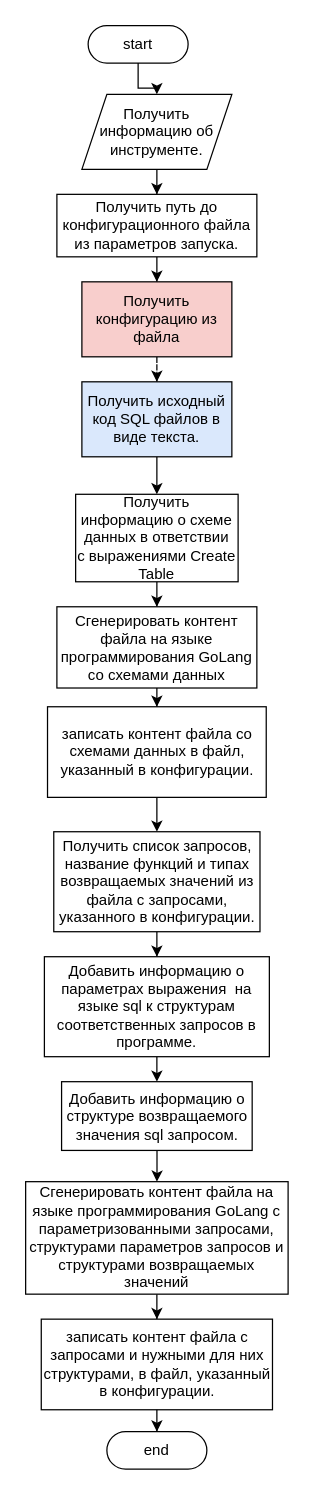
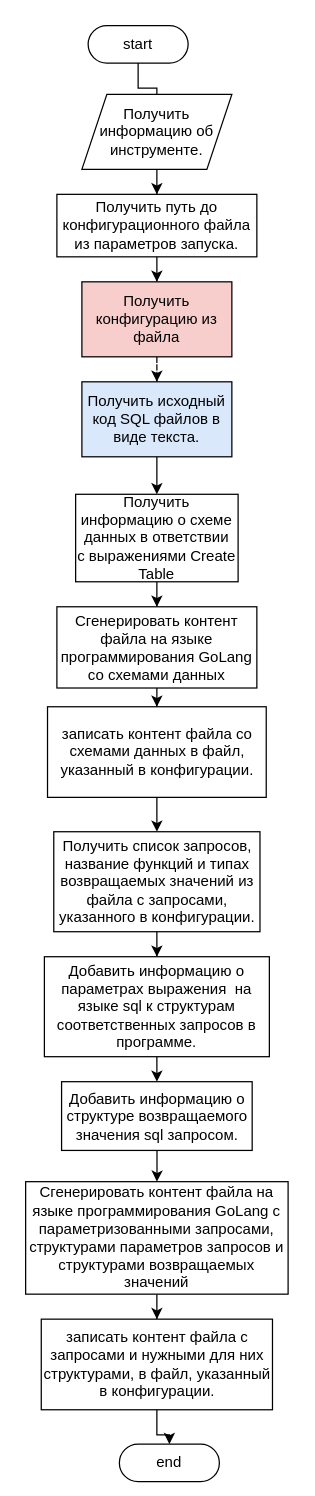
  <mxCell id="0" />
  <mxCell id="1" parent="0" />
- <mxCell id="2" value="" style="edgeStyle=orthogonalEdgeStyle;rounded=0;orthogonalLoop=1;jettySize=auto;html=1;" edge="1" parent="1" source="3" target="5"><mxGeometry relative="1" as="geometry" /></mxCell>
+ <mxCell id="2" value="" style="edgeStyle=orthogonalEdgeStyle;rounded=0;orthogonalLoop=1;jettySize=auto;html=1;endArrow=none;" edge="1" parent="1" source="3" target="5"><mxGeometry relative="1" as="geometry" /></mxCell>
  <mxCell id="3" value="start" style="html=1;dashed=0;whiteSpace=wrap;shape=mxgraph.dfd.start" vertex="1" parent="1"><mxGeometry x="70" y="20" width="80" height="30" as="geometry" /></mxCell>
  <mxCell id="4" value="" style="edgeStyle=orthogonalEdgeStyle;rounded=0;orthogonalLoop=1;jettySize=auto;html=1;" edge="1" parent="1" source="5" target="7"><mxGeometry relative="1" as="geometry" /></mxCell>
  <mxCell id="5" value="Получить информацию об инструменте." style="shape=parallelogram;perimeter=parallelogramPerimeter;whiteSpace=wrap;html=1;fixedSize=1;" vertex="1" parent="1"><mxGeometry x="65" y="75" width="120" height="60" as="geometry" /></mxCell>
  <mxCell id="6" value="" style="edgeStyle=orthogonalEdgeStyle;rounded=0;orthogonalLoop=1;jettySize=auto;html=1;" edge="1" parent="1" source="7" target="9"><mxGeometry relative="1" as="geometry" /></mxCell>
  <mxCell id="7" value="Получить путь до конфигурационного файла из параметров запуска." style="whiteSpace=wrap;html=1;" vertex="1" parent="1"><mxGeometry x="45" y="155" width="160" height="50" as="geometry" /></mxCell>
  <mxCell id="8" value="" style="edgeStyle=orthogonalEdgeStyle;rounded=0;orthogonalLoop=1;jettySize=auto;html=1;dashed=1;" edge="1" parent="1" source="9" target="11"><mxGeometry relative="1" as="geometry" /></mxCell>
  <mxCell id="9" value="Получить конфигурацию из файла" style="whiteSpace=wrap;html=1;fillColor=#f8cecc;" vertex="1" parent="1"><mxGeometry x="65" y="225" width="120" height="60" as="geometry" /></mxCell>
  <mxCell id="10" value="" style="edgeStyle=orthogonalEdgeStyle;rounded=0;orthogonalLoop=1;jettySize=auto;html=1;" edge="1" parent="1" source="11" target="13"><mxGeometry relative="1" as="geometry" /></mxCell>
  <mxCell id="11" value="Получить исходный код SQL файлов в виде текста." style="whiteSpace=wrap;html=1;fillColor=#dae8fc;" vertex="1" parent="1"><mxGeometry x="65" y="305" width="120" height="60" as="geometry" /></mxCell>
  <mxCell id="12" value="" style="edgeStyle=orthogonalEdgeStyle;rounded=0;orthogonalLoop=1;jettySize=auto;html=1;" edge="1" parent="1" source="13" target="15"><mxGeometry relative="1" as="geometry" /></mxCell>
  <mxCell id="13" value="Получить информацию о схеме данных в ответствии с&amp;nbsp;выражениями Create Table" style="whiteSpace=wrap;html=1;" vertex="1" parent="1"><mxGeometry x="60" y="395" width="130" height="70" as="geometry" /></mxCell>
  <mxCell id="14" value="" style="edgeStyle=orthogonalEdgeStyle;rounded=0;orthogonalLoop=1;jettySize=auto;html=1;" edge="1" parent="1" source="15" target="17"><mxGeometry relative="1" as="geometry" /></mxCell>
  <mxCell id="15" value="Сгенерировать контент файла на языке программирования GoLang со схемами данных" style="whiteSpace=wrap;html=1;" vertex="1" parent="1"><mxGeometry x="45" y="485" width="160" height="65" as="geometry" /></mxCell>
  <mxCell id="16" value="" style="edgeStyle=orthogonalEdgeStyle;rounded=0;orthogonalLoop=1;jettySize=auto;html=1;" edge="1" parent="1" source="17" target="20"><mxGeometry relative="1" as="geometry" /></mxCell>
  <mxCell id="17" value="записать контент файла со схемами данных в файл, указанный в конфигурации." style="whiteSpace=wrap;html=1;" vertex="1" parent="1"><mxGeometry x="37.5" y="565" width="175" height="72.5" as="geometry" /></mxCell>
  <mxCell id="18" value="" style="edgeStyle=orthogonalEdgeStyle;rounded=0;orthogonalLoop=1;jettySize=auto;html=1;" edge="1" source="21" target="23" parent="1"><mxGeometry relative="1" as="geometry" /></mxCell>
  <mxCell id="19" value="" style="edgeStyle=orthogonalEdgeStyle;rounded=0;orthogonalLoop=1;jettySize=auto;html=1;" edge="1" parent="1" source="20" target="25"><mxGeometry relative="1" as="geometry" /></mxCell>
  <mxCell id="20" value="Получить список запросов, название функций и типах возвращаемых значений из файла с запросами, указанного в конфигурации." style="whiteSpace=wrap;html=1;" vertex="1" parent="1"><mxGeometry x="42.5" y="665" width="165" height="80" as="geometry" /></mxCell>
  <mxCell id="21" value="Сгенерировать контент файла на языке программирования GoLang с параметризованными запросами, структурами параметров запросов и структурами возвращаемых значений" style="whiteSpace=wrap;html=1;" vertex="1" parent="1"><mxGeometry x="20" y="945" width="210" height="90" as="geometry" /></mxCell>
  <mxCell id="22" value="" style="edgeStyle=orthogonalEdgeStyle;rounded=0;orthogonalLoop=1;jettySize=auto;html=1;" edge="1" parent="1" source="23" target="28"><mxGeometry relative="1" as="geometry" /></mxCell>
  <mxCell id="23" value="записать контент файла с запросами и нужными для них структурами, в файл, указанный в конфигурации." style="whiteSpace=wrap;html=1;" vertex="1" parent="1"><mxGeometry x="32.5" y="1055" width="185" height="72.5" as="geometry" /></mxCell>
  <mxCell id="24" value="" style="edgeStyle=orthogonalEdgeStyle;rounded=0;orthogonalLoop=1;jettySize=auto;html=1;" edge="1" parent="1" source="25" target="27"><mxGeometry relative="1" as="geometry" /></mxCell>
  <mxCell id="25" value="Добавить информацию о параметрах выражения&amp;nbsp; на языке sql к структурам соответственных запросов в программе." style="whiteSpace=wrap;html=1;" vertex="1" parent="1"><mxGeometry x="35" y="765" width="180" height="80" as="geometry" /></mxCell>
  <mxCell id="26" value="" style="edgeStyle=orthogonalEdgeStyle;rounded=0;orthogonalLoop=1;jettySize=auto;html=1;" edge="1" parent="1" source="27" target="21"><mxGeometry relative="1" as="geometry" /></mxCell>
  <mxCell id="27" value="Добавить информацию о структуре возвращаемого значения sql запросом." style="whiteSpace=wrap;html=1;" vertex="1" parent="1"><mxGeometry x="48.75" y="865" width="152.5" height="55" as="geometry" /></mxCell>
- <mxCell id="28" value="end" style="html=1;dashed=0;whiteSpace=wrap;shape=mxgraph.dfd.start" vertex="1" parent="1"><mxGeometry x="85" y="1145" width="80" height="30" as="geometry" /></mxCell>
+ <mxCell id="28" value="end" style="html=1;dashed=0;whiteSpace=wrap;shape=mxgraph.dfd.start" vertex="1" parent="1"><mxGeometry x="95" y="1155" width="80" height="30" as="geometry" /></mxCell>
